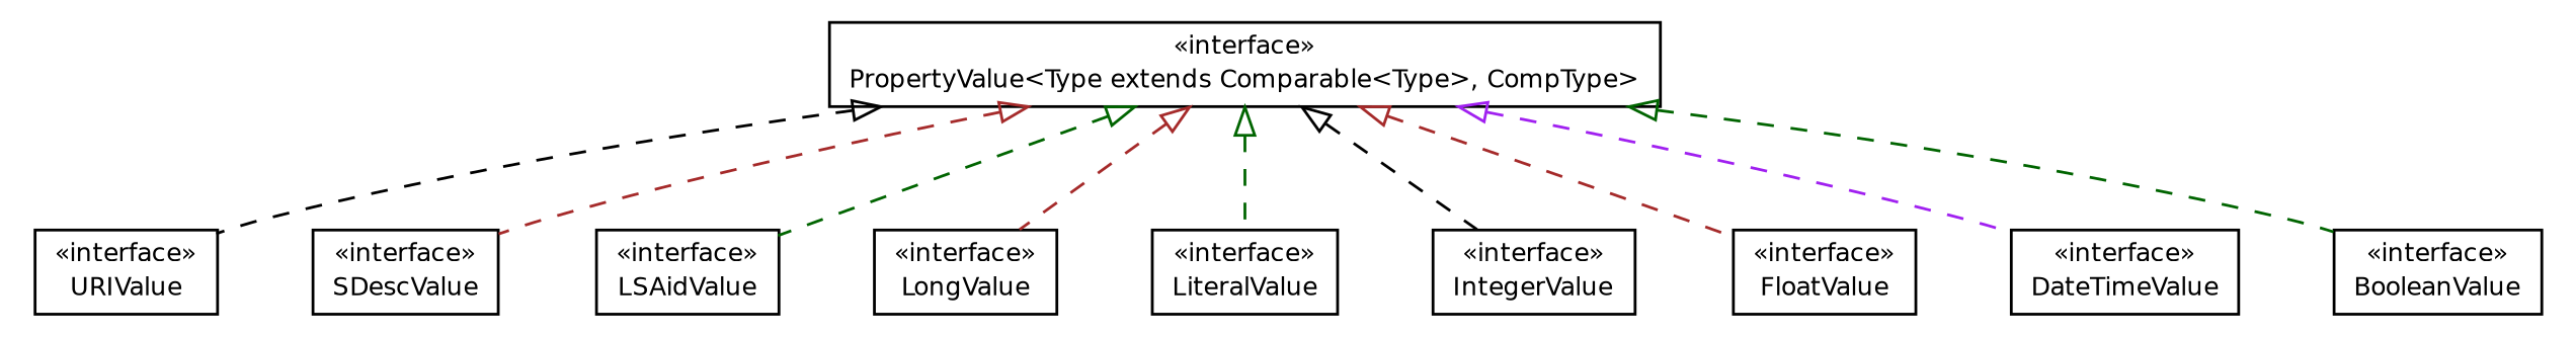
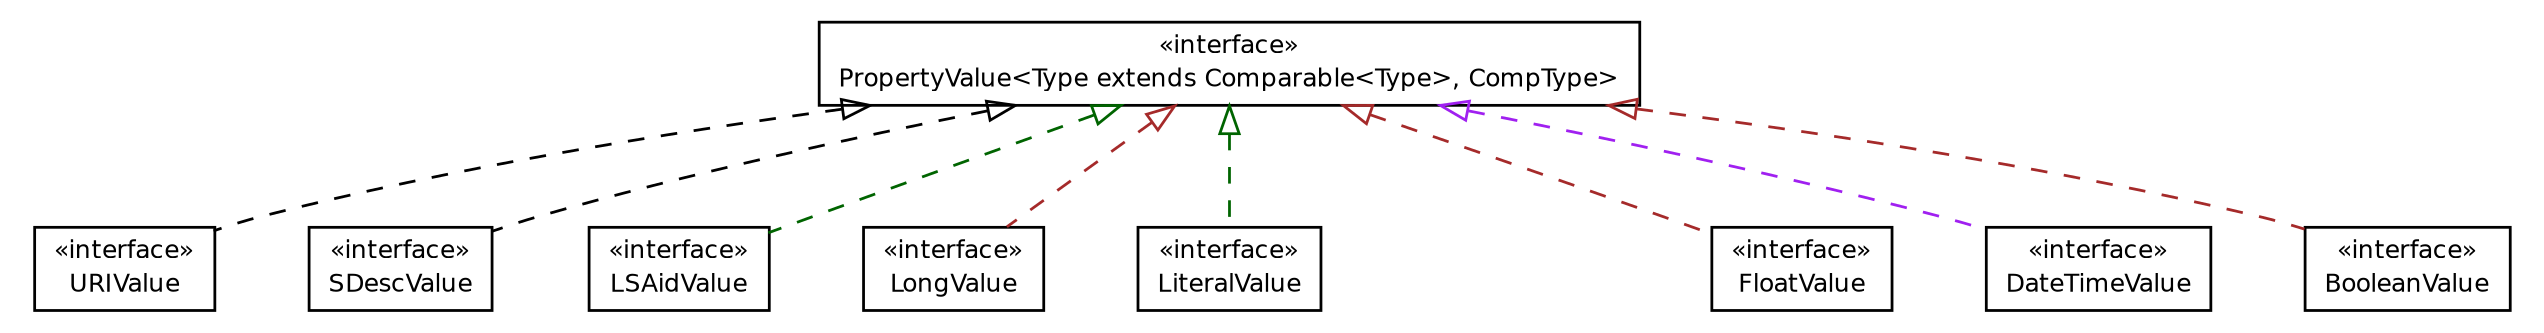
  digraph {
    node [fontcolor=black fontname=Helvetica fontsize=9.0 shape=plaintext]
    edge [arrowtail=empty color=brown dir=back fontname=Helvetica fontsize=10 headport=p labelfontname=Helvetica labelfontsize=10 style=dashed tailport=p]
    n1 [label=<<table border="0" cellborder="1" cellspacing="0" cellpadding="2" port="p" href="./URIValue.html"> 		<tr><td><table border="0" cellspacing="0" cellpadding="1"> 			<tr><td> &laquo;interface&raquo; </td></tr> 			<tr><td> URIValue </td></tr> 		</table></td></tr> 		</table>>]
    n2 [label=<<table border="0" cellborder="1" cellspacing="0" cellpadding="2" port="p" href="./SDescValue.html"> 		<tr><td><table border="0" cellspacing="0" cellpadding="1"> 			<tr><td> &laquo;interface&raquo; </td></tr> 			<tr><td> SDescValue </td></tr> 		</table></td></tr> 		</table>>]
    n3 [label=<<table border="0" cellborder="1" cellspacing="0" cellpadding="2" port="p" href="./PropertyValue.html"> 		<tr><td><table border="0" cellspacing="0" cellpadding="1"> 			<tr><td> &laquo;interface&raquo; </td></tr> 			<tr><td> PropertyValue&lt;Type extends Comparable&lt;Type&gt;, CompType&gt; </td></tr> 		</table></td></tr> 		</table>>]
    n4 [label=<<table border="0" cellborder="1" cellspacing="0" cellpadding="2" port="p" href="./LSAidValue.html"> 		<tr><td><table border="0" cellspacing="0" cellpadding="1"> 			<tr><td> &laquo;interface&raquo; </td></tr> 			<tr><td> LSAidValue </td></tr> 		</table></td></tr> 		</table>>]
    n5 [label=<<table border="0" cellborder="1" cellspacing="0" cellpadding="2" port="p" href="./LongValue.html"> 		<tr><td><table border="0" cellspacing="0" cellpadding="1"> 			<tr><td> &laquo;interface&raquo; </td></tr> 			<tr><td> LongValue </td></tr> 		</table></td></tr> 		</table>>]
    n6 [label=<<table border="0" cellborder="1" cellspacing="0" cellpadding="2" port="p" href="./LiteralValue.html"> 		<tr><td><table border="0" cellspacing="0" cellpadding="1"> 			<tr><td> &laquo;interface&raquo; </td></tr> 			<tr><td> LiteralValue </td></tr> 		</table></td></tr> 		</table>>]
-   n7 [label=<<table border="0" cellborder="1" cellspacing="0" cellpadding="2" port="p" href="./IntegerValue.html"> 		<tr><td><table border="0" cellspacing="0" cellpadding="1"> 			<tr><td> &laquo;interface&raquo; </td></tr> 			<tr><td> IntegerValue </td></tr> 		</table></td></tr> 		</table>>]
    n8 [label=<<table border="0" cellborder="1" cellspacing="0" cellpadding="2" port="p" href="./FloatValue.html"> 		<tr><td><table border="0" cellspacing="0" cellpadding="1"> 			<tr><td> &laquo;interface&raquo; </td></tr> 			<tr><td> FloatValue </td></tr> 		</table></td></tr> 		</table>>]
    n9 [label=<<table border="0" cellborder="1" cellspacing="0" cellpadding="2" port="p" href="./DateTimeValue.html"> 		<tr><td><table border="0" cellspacing="0" cellpadding="1"> 			<tr><td> &laquo;interface&raquo; </td></tr> 			<tr><td> DateTimeValue </td></tr> 		</table></td></tr> 		</table>>]
    n10 [label=<<table border="0" cellborder="1" cellspacing="0" cellpadding="2" port="p" href="./BooleanValue.html"> 		<tr><td><table border="0" cellspacing="0" cellpadding="1"> 			<tr><td> &laquo;interface&raquo; </td></tr> 			<tr><td> BooleanValue </td></tr> 		</table></td></tr> 		</table>>]
    n3 -> n1 [color=black]
-   n3 -> n2
+   n3 -> n2 [color=black]
    n3 -> n4 [color=darkgreen]
    n3 -> n5
    n3 -> n6 [color=darkgreen]
-   n3 -> n7 [color=black]
    n3 -> n8
    n3 -> n9 [color=purple]
-   n3 -> n10 [color=darkgreen]
+   n3 -> n10
  }
